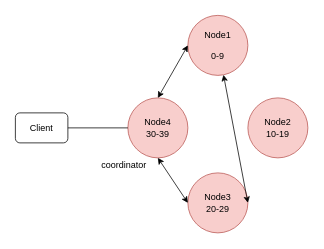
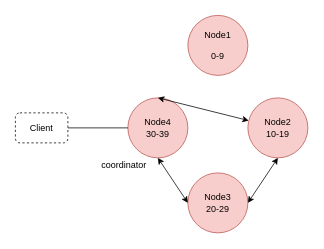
  <mxCell id="0" />
  <mxCell id="1" parent="0" />
  <mxCell id="2" value="Node1&lt;br&gt;&lt;br&gt;0-9&lt;br&gt;" style="ellipse;whiteSpace=wrap;html=1;aspect=fixed;fillColor=#f8cecc;strokeColor=#b85450;" vertex="1" parent="1"><mxGeometry x="250" y="20" width="80" height="80" as="geometry" /></mxCell>
  <mxCell id="3" value="Node4&lt;br&gt;30-39&lt;br&gt;" style="ellipse;whiteSpace=wrap;html=1;aspect=fixed;fillColor=#f8cecc;strokeColor=#b85450;" vertex="1" parent="1"><mxGeometry x="170" y="130" width="80" height="80" as="geometry" /></mxCell>
  <mxCell id="4" value="Node2&lt;br&gt;10-19&lt;br&gt;" style="ellipse;whiteSpace=wrap;html=1;aspect=fixed;fillColor=#f8cecc;strokeColor=#b85450;" vertex="1" parent="1"><mxGeometry x="330" y="130" width="80" height="80" as="geometry" /></mxCell>
  <mxCell id="5" value="Node3&lt;br&gt;20-29&lt;br&gt;" style="ellipse;whiteSpace=wrap;html=1;aspect=fixed;fillColor=#f8cecc;strokeColor=#b85450;" vertex="1" parent="1"><mxGeometry x="250" y="230" width="80" height="80" as="geometry" /></mxCell>
- <mxCell id="6" value="" style="endArrow=classic;startArrow=classic;html=1;entryX=0;entryY=0.5;entryDx=0;entryDy=0;exitX=0.5;exitY=0;exitDx=0;exitDy=0;" edge="1" parent="1" source="3" target="2"><mxGeometry width="50" height="50" relative="1" as="geometry"><mxPoint x="210" y="190" as="sourcePoint" /><mxPoint x="260" y="80" as="targetPoint" /></mxGeometry></mxCell>
+ <mxCell id="6" value="" style="endArrow=classic;startArrow=classic;html=1;exitX=0.5;exitY=0;exitDx=0;exitDy=0;" edge="1" parent="1" source="3" target="4"><mxGeometry width="50" height="50" relative="1" as="geometry"><mxPoint x="210" y="190" as="sourcePoint" /><mxPoint x="260" y="80" as="targetPoint" /></mxGeometry></mxCell>
  <mxCell id="7" value="" style="endArrow=classic;startArrow=classic;html=1;entryX=0.5;entryY=1;entryDx=0;entryDy=0;exitX=0;exitY=0.5;exitDx=0;exitDy=0;" edge="1" parent="1" source="5" target="3"><mxGeometry width="50" height="50" relative="1" as="geometry"><mxPoint x="85" y="460" as="sourcePoint" /><mxPoint x="235" y="360" as="targetPoint" /></mxGeometry></mxCell>
- <mxCell id="8" value="" style="endArrow=classic;startArrow=classic;html=1;exitX=1;exitY=0.5;exitDx=0;exitDy=0;" edge="1" parent="1" source="5" target="2"><mxGeometry width="50" height="50" relative="1" as="geometry"><mxPoint x="400" y="410" as="sourcePoint" /><mxPoint x="550" y="310" as="targetPoint" /></mxGeometry></mxCell>
- <mxCell id="9" value="Client" style="rounded=1;whiteSpace=wrap;html=1;" vertex="1" parent="1"><mxGeometry x="20" y="150" width="70" height="40" as="geometry" /></mxCell>
+ <mxCell id="8" value="" style="endArrow=classic;startArrow=classic;html=1;entryX=0.5;entryY=1;entryDx=0;entryDy=0;exitX=1;exitY=0.5;exitDx=0;exitDy=0;" edge="1" parent="1" source="5" target="4"><mxGeometry width="50" height="50" relative="1" as="geometry"><mxPoint x="400" y="410" as="sourcePoint" /><mxPoint x="550" y="310" as="targetPoint" /></mxGeometry></mxCell>
+ <mxCell id="9" value="Client" style="rounded=1;whiteSpace=wrap;html=1;dashed=1;" vertex="1" parent="1"><mxGeometry x="20" y="150" width="70" height="40" as="geometry" /></mxCell>
  <mxCell id="10" value="" style="endArrow=none;html=1;entryX=0;entryY=0.5;entryDx=0;entryDy=0;exitX=1;exitY=0.5;exitDx=0;exitDy=0;" edge="1" parent="1" source="9" target="3"><mxGeometry width="50" height="50" relative="1" as="geometry"><mxPoint x="80" y="310" as="sourcePoint" /><mxPoint x="130" y="260" as="targetPoint" /></mxGeometry></mxCell>
  <mxCell id="11" value="coordinator" style="text;html=1;strokeColor=none;fillColor=none;align=center;verticalAlign=middle;whiteSpace=wrap;rounded=0;" vertex="1" parent="1"><mxGeometry x="110" y="210" width="110" height="20" as="geometry" /></mxCell>
